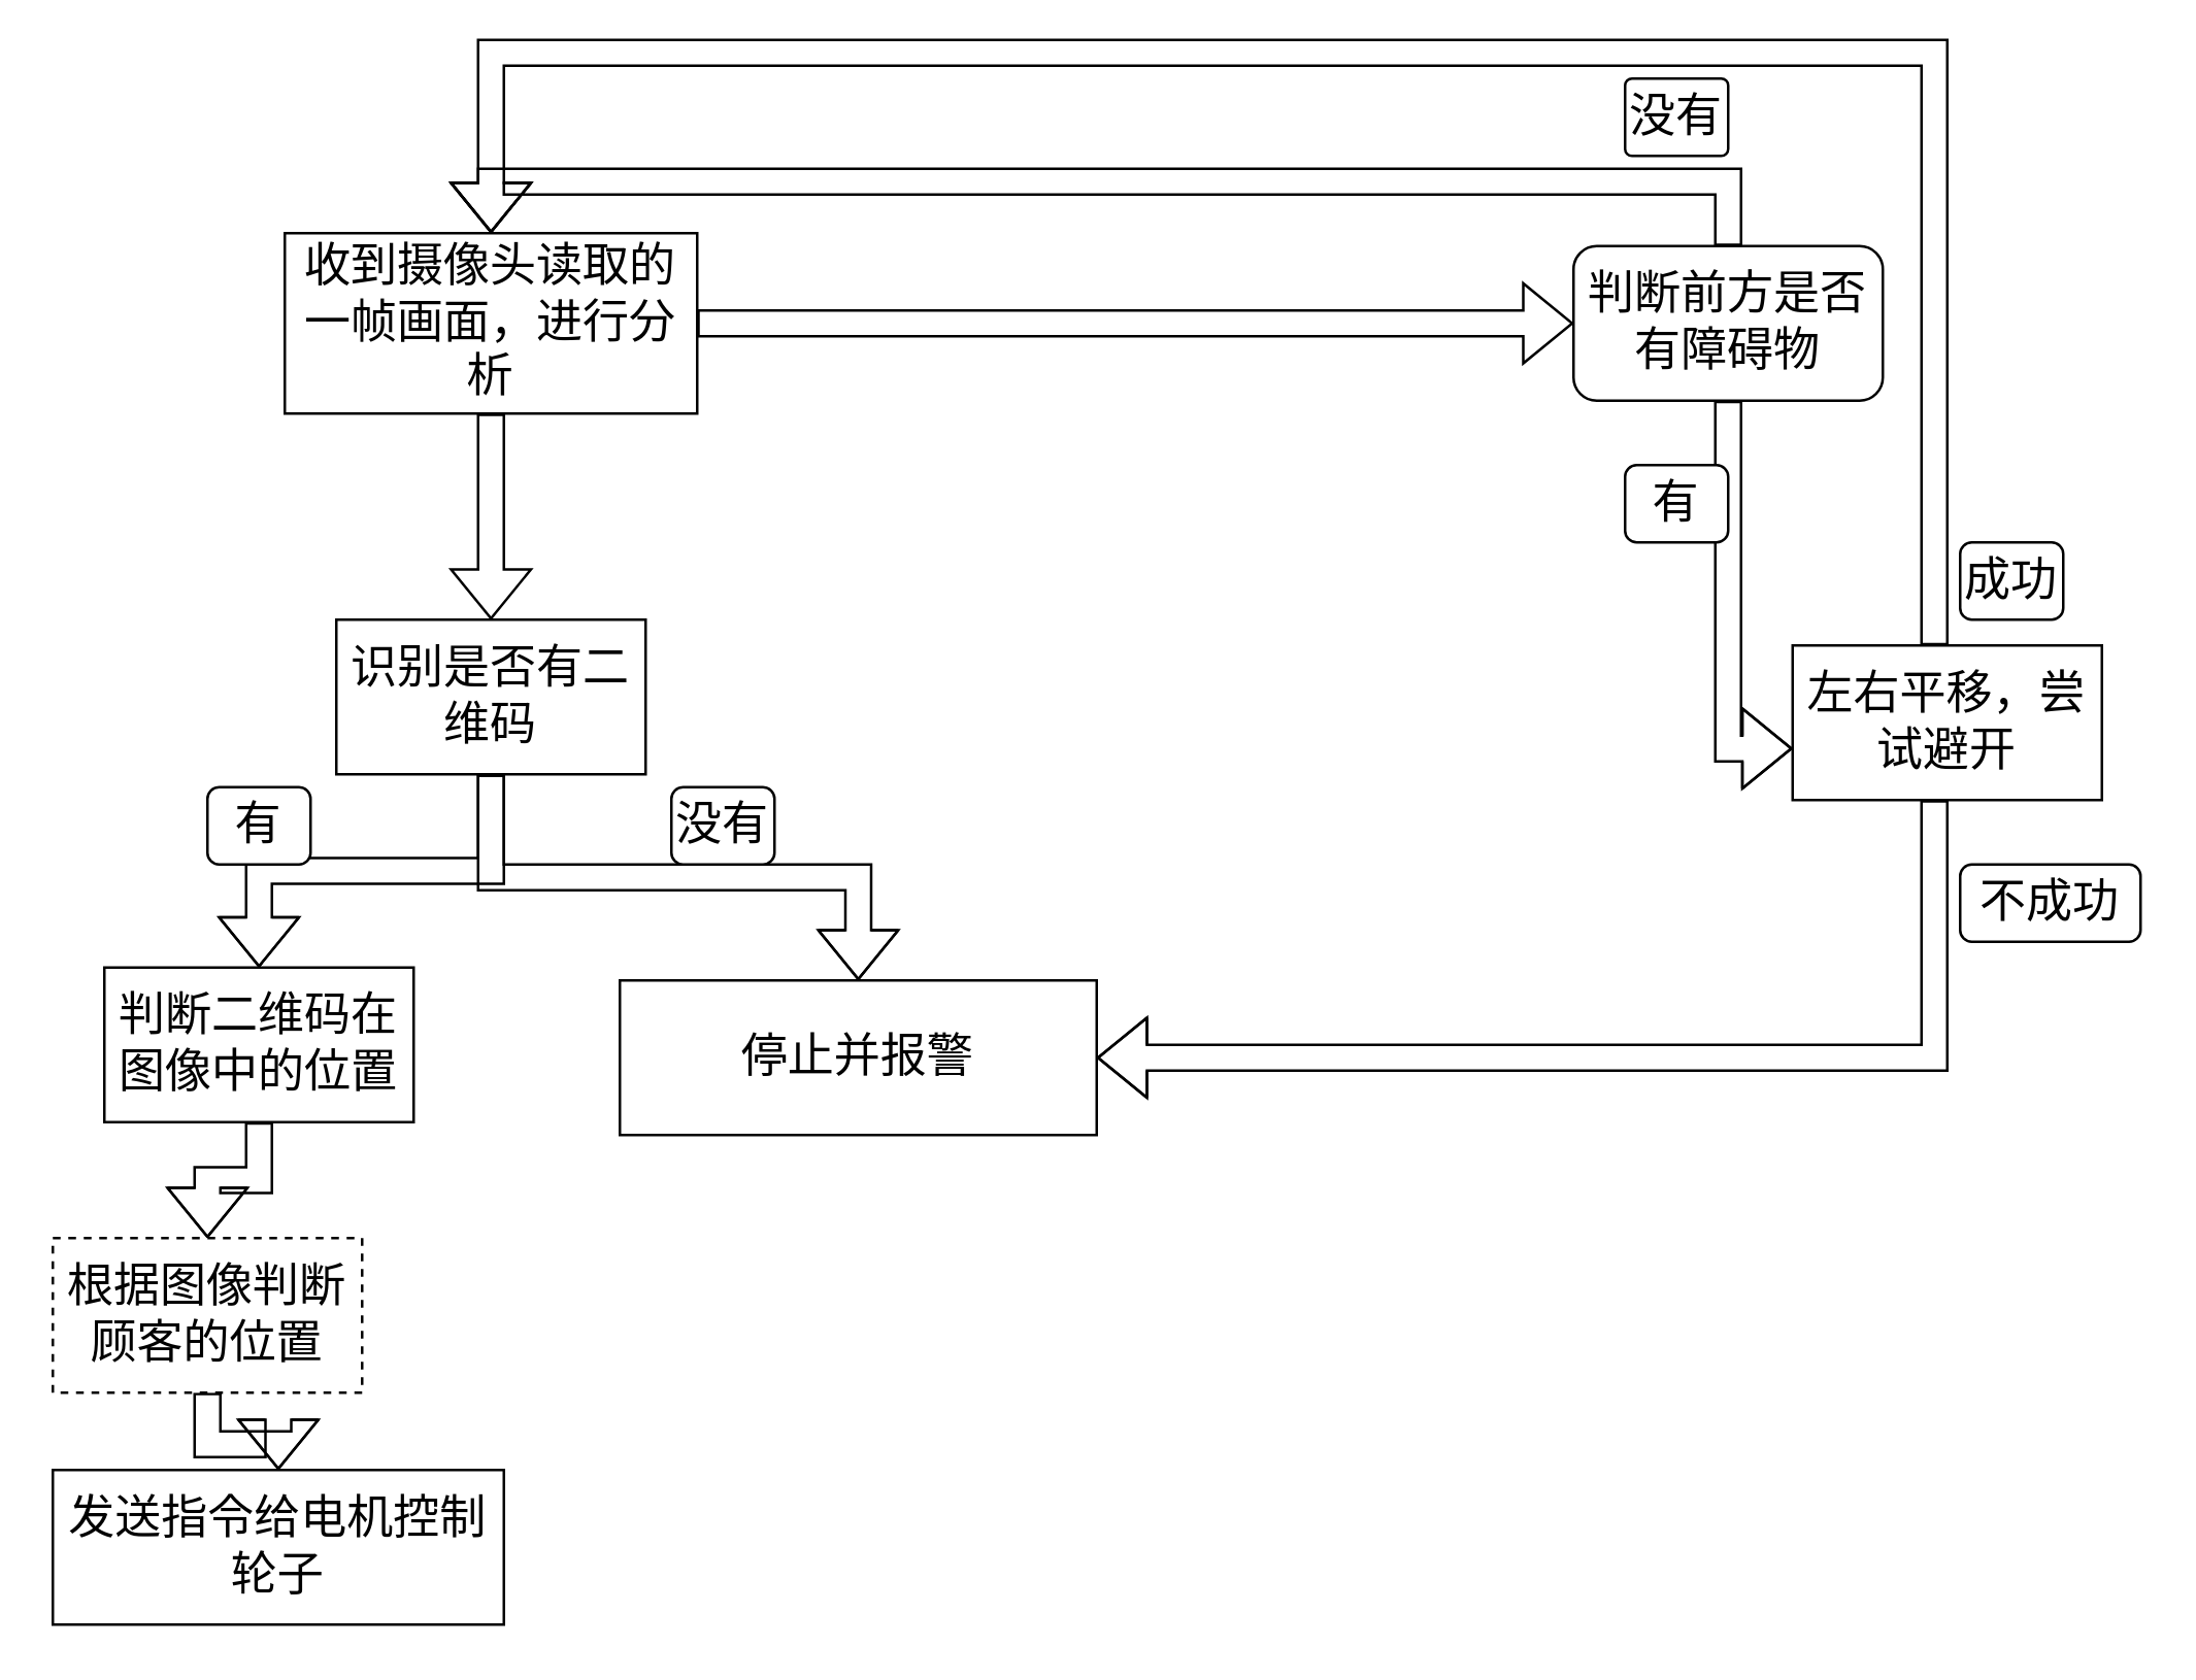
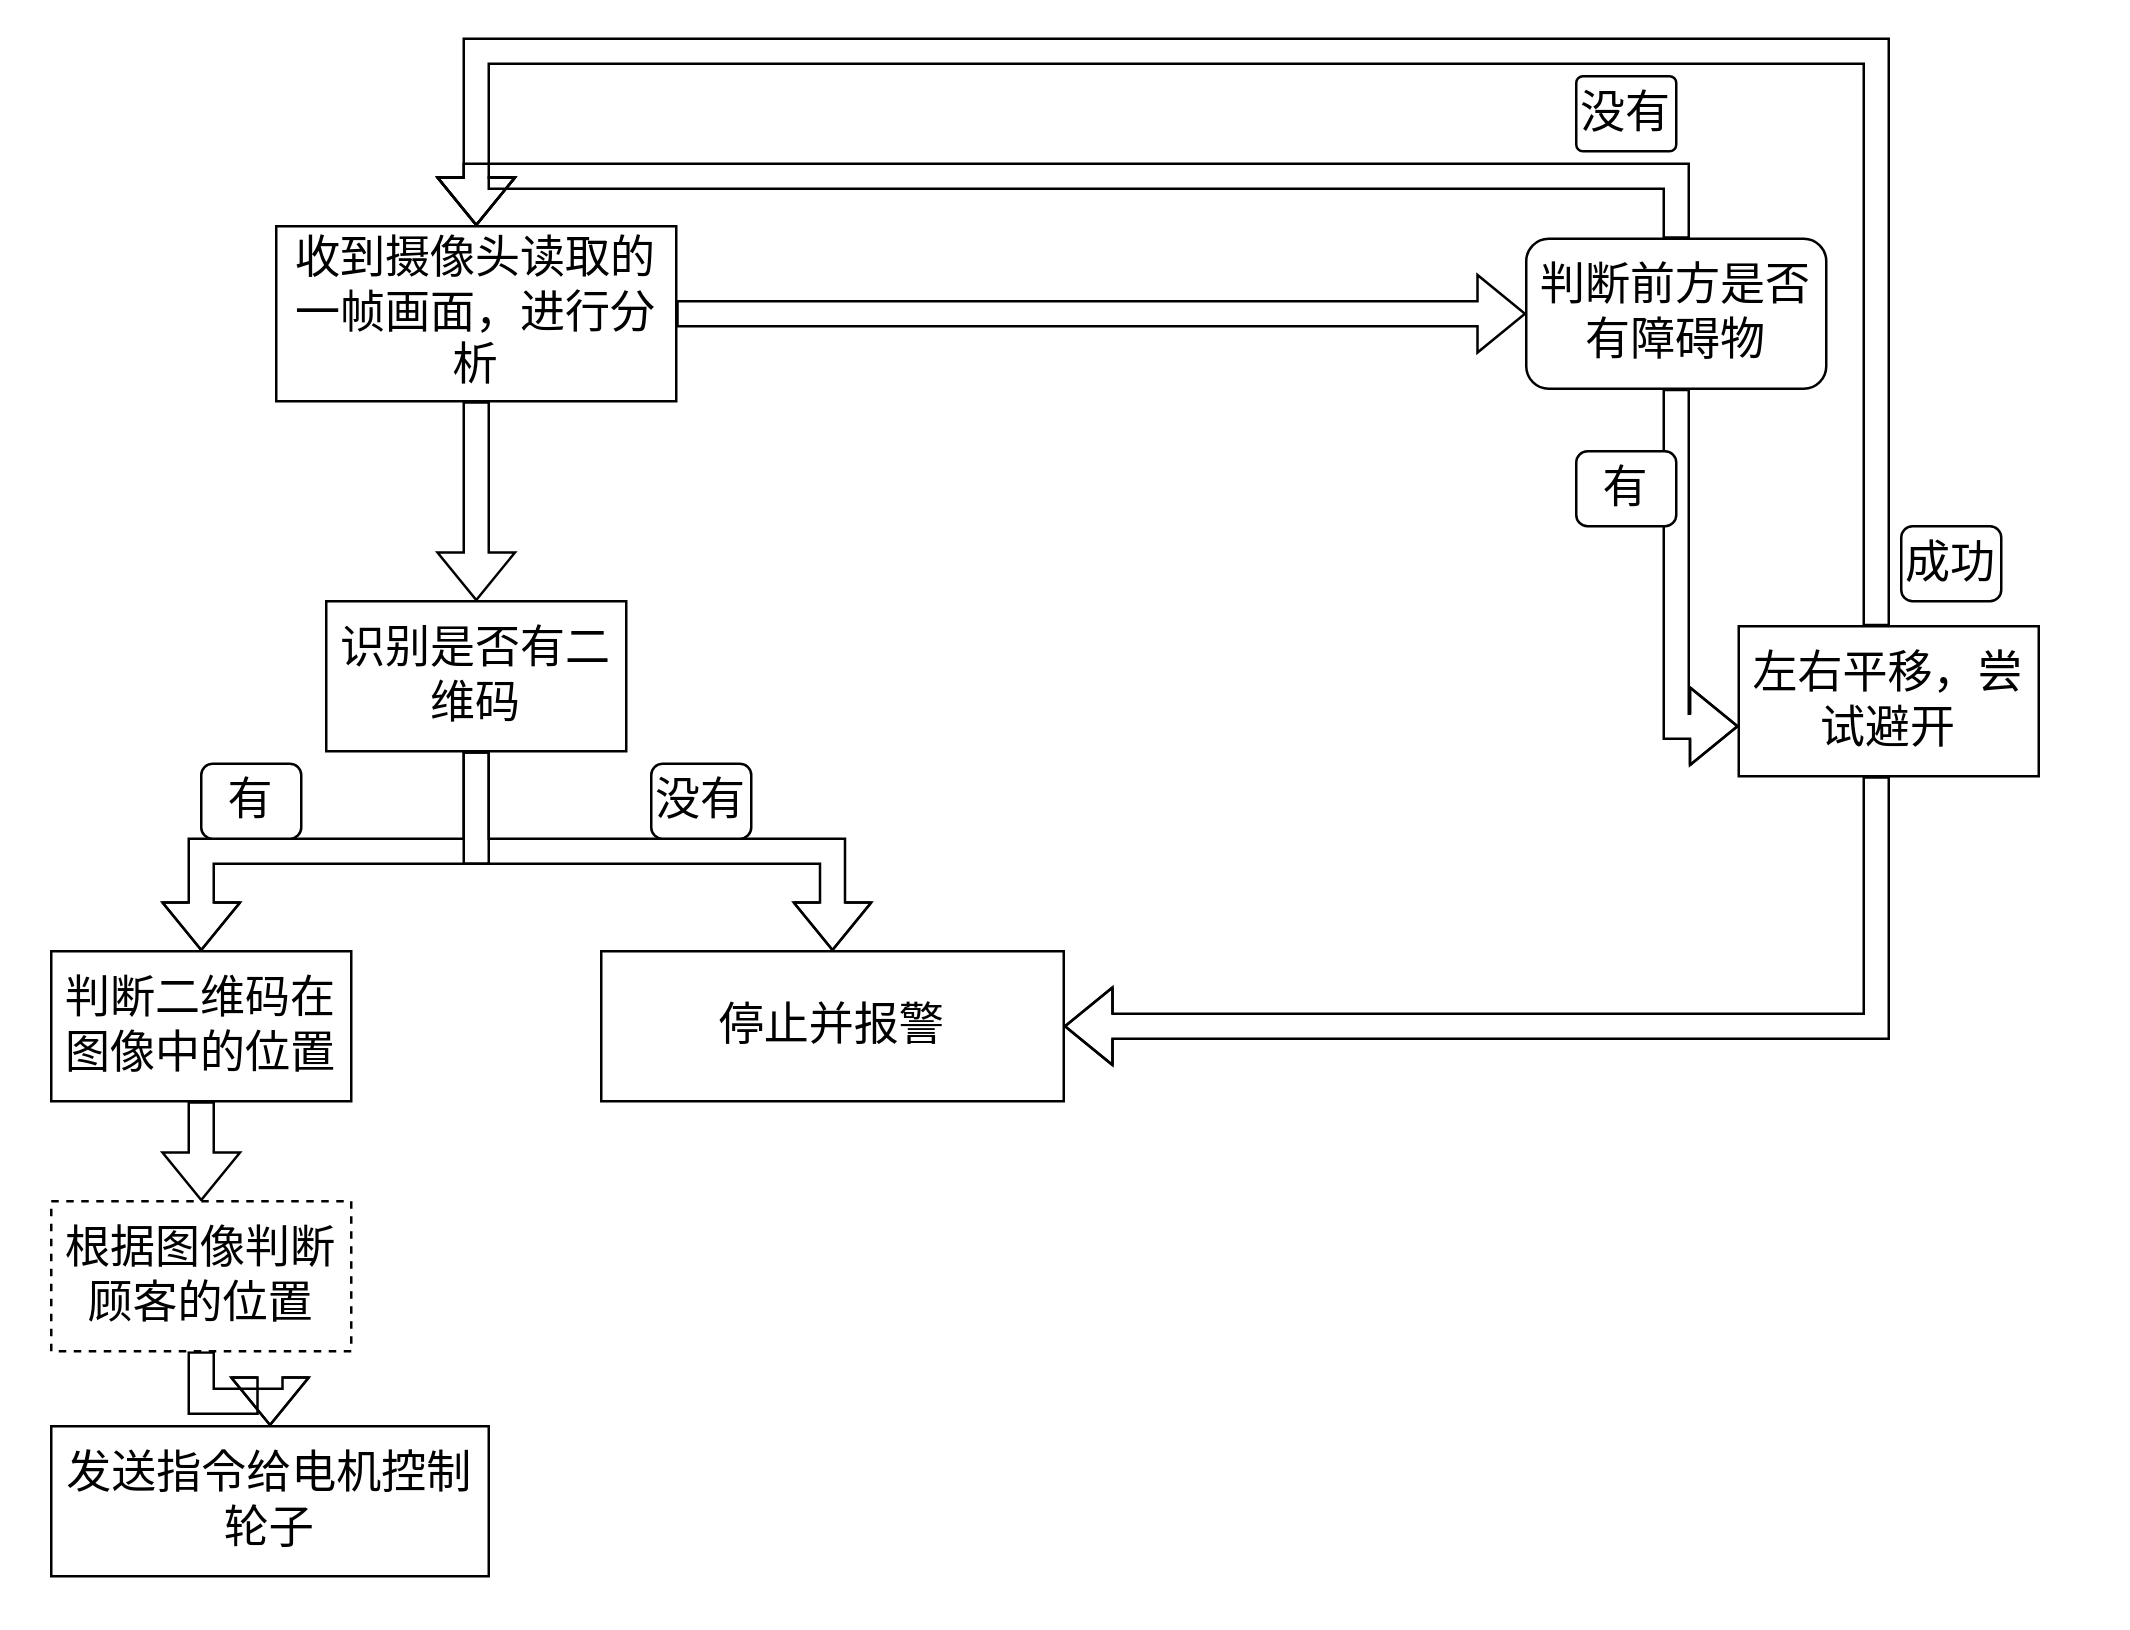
  <mxCell id="0" />
  <mxCell id="1" parent="0" />
  <mxCell id="2" value="" style="edgeStyle=orthogonalEdgeStyle;shape=flexArrow;rounded=0;orthogonalLoop=1;jettySize=auto;html=1;" edge="1" parent="1" source="4" target="7"><mxGeometry relative="1" as="geometry" /></mxCell>
  <mxCell id="3" style="edgeStyle=orthogonalEdgeStyle;shape=flexArrow;rounded=0;orthogonalLoop=1;jettySize=auto;html=1;" edge="1" parent="1" source="4" target="18"><mxGeometry relative="1" as="geometry"><mxPoint x="320" y="125" as="targetPoint" /></mxGeometry></mxCell>
  <mxCell id="4" value="&lt;span style=&quot;white-space: normal&quot;&gt;&lt;font style=&quot;font-size: 18px&quot;&gt;收到摄像头读取的一帧画面，进行分析&lt;/font&gt;&lt;/span&gt;" style="rounded=0;whiteSpace=wrap;html=1;" vertex="1" parent="1"><mxGeometry x="110" y="90" width="160" height="70" as="geometry" /></mxCell>
  <mxCell id="5" value="" style="edgeStyle=orthogonalEdgeStyle;shape=flexArrow;rounded=0;orthogonalLoop=1;jettySize=auto;html=1;exitX=0.5;exitY=1;exitDx=0;exitDy=0;" edge="1" parent="1" source="7" target="9"><mxGeometry relative="1" as="geometry"><mxPoint x="340" y="350" as="sourcePoint" /></mxGeometry></mxCell>
  <mxCell id="6" style="edgeStyle=orthogonalEdgeStyle;shape=flexArrow;rounded=0;orthogonalLoop=1;jettySize=auto;html=1;exitX=0.5;exitY=1;exitDx=0;exitDy=0;" edge="1" parent="1" source="7" target="10"><mxGeometry relative="1" as="geometry"><mxPoint x="300" y="380" as="targetPoint" /></mxGeometry></mxCell>
  <mxCell id="7" value="&lt;font style=&quot;font-size: 18px&quot;&gt;识别是否有二维码&lt;/font&gt;" style="rounded=0;whiteSpace=wrap;html=1;" vertex="1" parent="1"><mxGeometry x="130" y="240" width="120" height="60" as="geometry" /></mxCell>
  <mxCell id="8" style="edgeStyle=orthogonalEdgeStyle;shape=flexArrow;rounded=0;orthogonalLoop=1;jettySize=auto;html=1;" edge="1" parent="1" source="9" target="14"><mxGeometry relative="1" as="geometry"><mxPoint x="80" y="510" as="targetPoint" /></mxGeometry></mxCell>
- <mxCell id="9" value="&lt;font style=&quot;font-size: 18px&quot;&gt;判断二维码在图像中的位置&lt;/font&gt;" style="rounded=0;whiteSpace=wrap;html=1;" vertex="1" parent="1"><mxGeometry x="40" y="375" width="120" height="60" as="geometry" /></mxCell>
+ <mxCell id="9" value="&lt;font style=&quot;font-size: 18px&quot;&gt;判断二维码在图像中的位置&lt;/font&gt;" style="rounded=0;whiteSpace=wrap;html=1;" vertex="1" parent="1"><mxGeometry x="20" y="380" width="120" height="60" as="geometry" /></mxCell>
  <mxCell id="10" value="&lt;font style=&quot;font-size: 18px&quot;&gt;停止并报警&lt;/font&gt;" style="rounded=0;whiteSpace=wrap;html=1;" vertex="1" parent="1"><mxGeometry x="240" y="380" width="185" height="60" as="geometry" /></mxCell>
  <mxCell id="11" value="&lt;font style=&quot;font-size: 18px&quot;&gt;有&lt;/font&gt;" style="rounded=1;whiteSpace=wrap;html=1;" vertex="1" parent="1"><mxGeometry x="80" y="305" width="40" height="30" as="geometry" /></mxCell>
  <mxCell id="12" value="&lt;font style=&quot;font-size: 18px&quot;&gt;没有&lt;/font&gt;" style="rounded=1;whiteSpace=wrap;html=1;" vertex="1" parent="1"><mxGeometry x="260" y="305" width="40" height="30" as="geometry" /></mxCell>
  <mxCell id="13" style="edgeStyle=orthogonalEdgeStyle;shape=flexArrow;rounded=0;orthogonalLoop=1;jettySize=auto;html=1;" edge="1" parent="1" source="14" target="15"><mxGeometry relative="1" as="geometry"><mxPoint x="80" y="600" as="targetPoint" /></mxGeometry></mxCell>
  <mxCell id="14" value="&lt;font style=&quot;font-size: 18px&quot;&gt;根据图像判断顾客的位置&lt;/font&gt;" style="rounded=0;whiteSpace=wrap;html=1;dashed=1;" vertex="1" parent="1"><mxGeometry x="20" y="480" width="120" height="60" as="geometry" /></mxCell>
  <mxCell id="15" value="&lt;font style=&quot;font-size: 18px&quot;&gt;发送指令给电机控制轮子&lt;/font&gt;" style="rounded=0;whiteSpace=wrap;html=1;" vertex="1" parent="1"><mxGeometry x="20" y="570" width="175" height="60" as="geometry" /></mxCell>
  <mxCell id="16" style="edgeStyle=orthogonalEdgeStyle;shape=flexArrow;rounded=0;orthogonalLoop=1;jettySize=auto;html=1;exitX=0.5;exitY=1;exitDx=0;exitDy=0;" edge="1" parent="1" source="18" target="21"><mxGeometry relative="1" as="geometry"><mxPoint x="550" y="220" as="targetPoint" /><Array as="points"><mxPoint x="670" y="290" /></Array></mxGeometry></mxCell>
  <mxCell id="17" style="edgeStyle=orthogonalEdgeStyle;shape=flexArrow;rounded=0;orthogonalLoop=1;jettySize=auto;html=1;exitX=0.5;exitY=0;exitDx=0;exitDy=0;entryX=0.5;entryY=0;entryDx=0;entryDy=0;" edge="1" parent="1" source="18" target="4"><mxGeometry relative="1" as="geometry"><mxPoint x="790" y="220" as="targetPoint" /><Array as="points"><mxPoint x="670" y="70" /><mxPoint x="190" y="70" /></Array></mxGeometry></mxCell>
  <mxCell id="18" value="&lt;font style=&quot;font-size: 18px&quot;&gt;判断前方是否有障碍物&lt;/font&gt;" style="rounded=1;whiteSpace=wrap;html=1;" vertex="1" parent="1"><mxGeometry x="610" y="95" width="120" height="60" as="geometry" /></mxCell>
  <mxCell id="19" style="edgeStyle=orthogonalEdgeStyle;shape=flexArrow;rounded=0;orthogonalLoop=1;jettySize=auto;html=1;entryX=0.5;entryY=0;entryDx=0;entryDy=0;" edge="1" parent="1" source="21" target="4"><mxGeometry relative="1" as="geometry"><mxPoint x="550" y="340" as="targetPoint" /><Array as="points"><mxPoint x="750" y="20" /><mxPoint x="190" y="20" /></Array></mxGeometry></mxCell>
  <mxCell id="20" style="edgeStyle=orthogonalEdgeStyle;shape=flexArrow;rounded=0;orthogonalLoop=1;jettySize=auto;html=1;entryX=1;entryY=0.5;entryDx=0;entryDy=0;" edge="1" parent="1" source="21" target="10"><mxGeometry relative="1" as="geometry"><Array as="points"><mxPoint x="750" y="410" /></Array></mxGeometry></mxCell>
  <mxCell id="21" value="&lt;font style=&quot;font-size: 18px&quot;&gt;左右平移，尝试避开&lt;/font&gt;" style="rounded=0;whiteSpace=wrap;html=1;" vertex="1" parent="1"><mxGeometry x="695" y="250" width="120" height="60" as="geometry" /></mxCell>
  <mxCell id="22" value="&lt;font style=&quot;font-size: 18px&quot;&gt;有&lt;/font&gt;" style="rounded=1;whiteSpace=wrap;html=1;" vertex="1" parent="1"><mxGeometry x="630" y="180" width="40" height="30" as="geometry" /></mxCell>
  <mxCell id="23" value="&lt;font style=&quot;font-size: 18px&quot;&gt;没有&lt;/font&gt;" style="rounded=1;whiteSpace=wrap;html=1;arcSize=9;" vertex="1" parent="1"><mxGeometry x="630" y="30" width="40" height="30" as="geometry" /></mxCell>
  <mxCell id="24" value="&lt;font style=&quot;font-size: 18px&quot;&gt;成功&lt;/font&gt;" style="rounded=1;whiteSpace=wrap;html=1;" vertex="1" parent="1"><mxGeometry x="760" y="210" width="40" height="30" as="geometry" /></mxCell>
- <mxCell id="25" value="&lt;font style=&quot;font-size: 18px&quot;&gt;不成功&lt;/font&gt;" style="rounded=1;whiteSpace=wrap;html=1;" vertex="1" parent="1"><mxGeometry x="760" y="335" width="70" height="30" as="geometry" /></mxCell>
